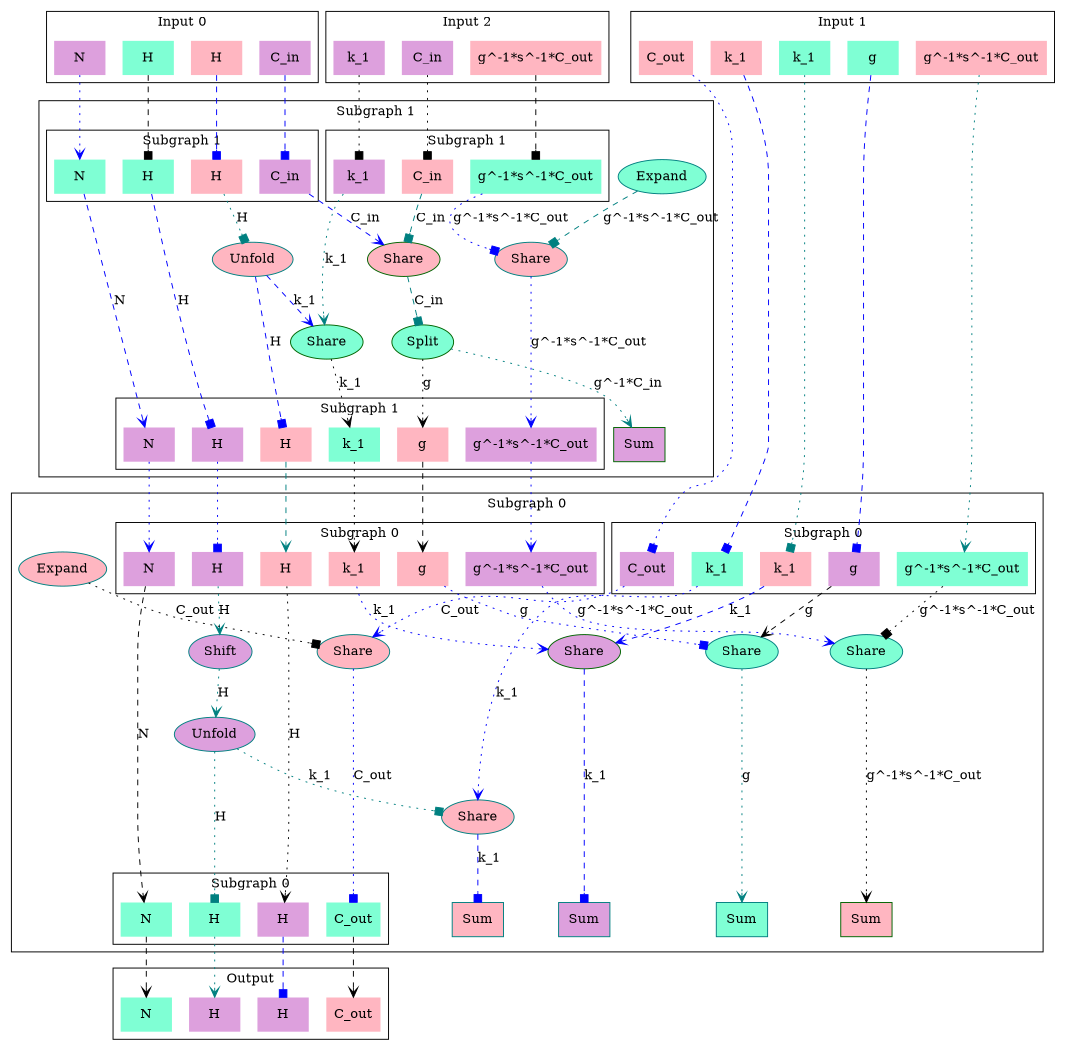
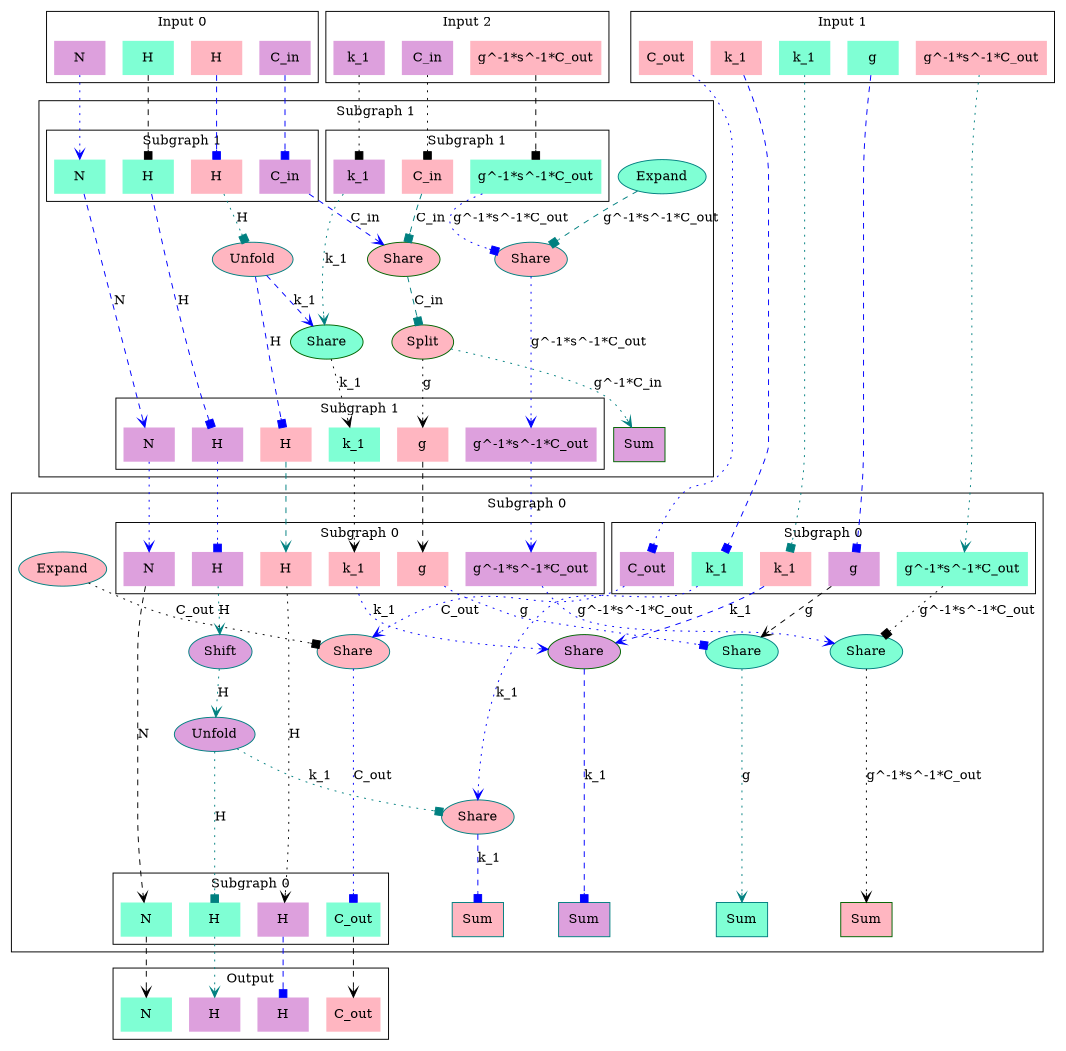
  digraph {
    newrank=true
    node [shape=none style=filled fillcolor=plum color=teal]
    edge [color=blue style=dotted arrowhead=vee]
    n1 [label=N]
    n2 [label=C_in color=darkgreen]
    n3 [label=H fillcolor=aquamarine color=darkgreen]
    n4 [label=H fillcolor=lightpink]
    n5 [label=C_in color=darkgreen]
    n6 [label=k_1]
    n7 [label="g^-1*s^-1*C_out" fillcolor=lightpink color=darkgreen]
    n8 [label=C_out fillcolor=lightpink]
    n9 [label=g fillcolor=aquamarine color=darkgreen]
    n10 [label=k_1 fillcolor=lightpink color=darkgreen]
    n11 [label=k_1 fillcolor=aquamarine]
    n12 [label="g^-1*s^-1*C_out" fillcolor=lightpink]
    n13 [label=Sum shape=box fillcolor=aquamarine]
    n14 [label=Sum shape=box fillcolor=lightpink]
    n15 [label=Sum shape=box]
    n16 [label=Sum shape=box fillcolor=lightpink color=darkgreen]
    n17 [label=N fillcolor=aquamarine color=darkgreen]
    n18 [label=C_out fillcolor=aquamarine color=darkgreen]
    n19 [label=H fillcolor=aquamarine]
    n20 [label=H]
    n21 [label=N]
    n22 [label=g fillcolor=lightpink color=darkgreen]
    n23 [label=H color=darkgreen]
    n24 [label=H fillcolor=lightpink]
    n25 [label=k_1 fillcolor=lightpink color=darkgreen]
    n26 [label="g^-1*s^-1*C_out"]
    n27 [label=C_out color=darkgreen]
    n28 [label=g]
    n29 [label=k_1 fillcolor=aquamarine color=darkgreen]
    n30 [label=k_1 fillcolor=lightpink]
    n31 [label="g^-1*s^-1*C_out" fillcolor=aquamarine]
    n32 [label=Share fillcolor=aquamarine shape=""]
    n33 [label=Shift shape=""]
    n34 [label=Share color=darkgreen shape=""]
    n35 [label=Share fillcolor=aquamarine shape=""]
    n36 [label=Share fillcolor=lightpink shape=""]
    n37 [label=Share fillcolor=lightpink shape=""]
    n38 [label=Expand fillcolor=lightpink shape=""]
    n39 [label=Unfold shape=""]
    n40 [label=Sum shape=box color=darkgreen]
    n41 [label=N]
    n42 [label=g fillcolor=lightpink color=darkgreen]
    n43 [label=H color=darkgreen]
    n44 [label=H fillcolor=lightpink]
    n45 [label=k_1 fillcolor=aquamarine]
    n46 [label="g^-1*s^-1*C_out" color=darkgreen]
    n47 [label=N fillcolor=aquamarine]
    n48 [label=C_in]
    n49 [label=H fillcolor=aquamarine]
    n50 [label=H fillcolor=lightpink color=darkgreen]
    n51 [label=C_in fillcolor=lightpink]
    n52 [label=k_1]
    n53 [label="g^-1*s^-1*C_out" fillcolor=aquamarine color=darkgreen]
    n54 [label=Share fillcolor=lightpink color=darkgreen shape=""]
    n55 [label=Unfold fillcolor=lightpink shape=""]
    n56 [label=Share fillcolor=aquamarine color=darkgreen shape=""]
    n57 [label=Share fillcolor=lightpink shape=""]
-   n58 [label=Split fillcolor=aquamarine color=darkgreen shape=""]
+   n58 [label=Split fillcolor=lightpink color=darkgreen shape=""]
    n59 [label=Expand fillcolor=aquamarine shape=""]
    n60 [label=N fillcolor=aquamarine]
    n61 [label=C_out fillcolor=lightpink]
    n62 [label=H]
    n63 [label=H]
    subgraph sub_1 {
      rank=same
      n1
      n2
      n3
      n4
      n5
      n6
      n7
      n8
      n9
      n10
      n11
      n12
    }
    subgraph cluster_2 {
      label="Subgraph 0"
      n32
      n33
      n34
      n35
      n36
      n37
      n38
      n39
      subgraph sub_3 {
        label="Subgraph 0"
        rank=same
        n13
        n14
        n15
        n16
        n17
        n18
        n19
        n20
      }
      subgraph sub_4 {
        label="Subgraph 0"
        rank=same
        n21
        n22
        n23
        n24
        n25
        n26
        n27
        n28
        n29
        n30
        n31
      }
      subgraph cluster_5 {
        n17
        n18
        n19
        n20
      }
      subgraph cluster_6 {
        n21
        n22
        n23
        n24
        n25
        n26
      }
      subgraph cluster_7 {
        n27
        n28
        n29
        n30
        n31
      }
    }
    subgraph cluster_8 {
      label="Subgraph 1"
      n54
      n55
      n56
      n57
      n58
      n59
      subgraph sub_9 {
        label="Subgraph 1"
        rank=same
        n40
        n41
        n42
        n43
        n44
        n45
        n46
      }
      subgraph sub_10 {
        label="Subgraph 1"
        rank=same
        n47
        n48
        n49
        n50
        n51
        n52
        n53
      }
      subgraph cluster_11 {
        n41
        n42
        n43
        n44
        n45
        n46
      }
      subgraph cluster_12 {
        n47
        n48
        n49
        n50
      }
      subgraph cluster_13 {
        n51
        n52
        n53
      }
    }
    subgraph cluster_14 {
      label="Input 0"
      n1
      n2
      n3
      n4
    }
    subgraph cluster_15 {
      label="Input 2"
      n5
      n6
      n7
    }
    subgraph cluster_16 {
      label="Input 1"
      n8
      n9
      n10
      n11
      n12
    }
    subgraph cluster_17 {
      label=Output
      n60
      n61
      n62
      n63
    }
    n1 -> n47
    n2 -> n48 [style=dashed arrowhead=box]
    n3 -> n49 [color=black style=dashed arrowhead=box]
    n4 -> n50 [style=dashed arrowhead=box]
    n5 -> n51 [color=black arrowhead=box]
    n6 -> n52 [color=black arrowhead=box]
    n7 -> n53 [color=black style=dashed arrowhead=box]
    n8 -> n27 [arrowhead=box]
    n9 -> n28 [style=dashed arrowhead=box]
    n10 -> n29 [style=dashed arrowhead=box]
    n11 -> n30 [color=teal arrowhead=box]
    n12 -> n31 [color=teal]
    n17 -> n60 [color=black style=dashed]
    n18 -> n61 [color=black style=dashed]
    n19 -> n62 [color=teal]
    n20 -> n63 [style=dashed arrowhead=box]
    n21 -> n17 [label=N color=black style=dashed]
    n22 -> n32 [label=g arrowhead=box]
    n23 -> n33 [label=H color=teal]
    n24 -> n20 [label=H color=black]
    n25 -> n34 [label=k_1]
    n26 -> n35 [label="g^-1*s^-1*C_out"]
    n27 -> n36 [label=C_out]
    n28 -> n32 [label=g color=black style=dashed]
    n29 -> n37 [label=k_1]
    n30 -> n34 [label=k_1 style=dashed]
    n31 -> n35 [label="g^-1*s^-1*C_out" color=black arrowhead=box]
    n32 -> n13 [label=g color=teal]
    n33 -> n39 [label=H color=teal]
    n34 -> n15 [label=k_1 style=dashed arrowhead=box]
    n35 -> n16 [label="g^-1*s^-1*C_out" color=black]
    n36 -> n18 [label=C_out arrowhead=box]
    n37 -> n14 [label=k_1 style=dashed arrowhead=box]
    n38 -> n36 [label=C_out color=black arrowhead=box]
    n39 -> n19 [label=H color=teal arrowhead=box]
    n39 -> n37 [label=k_1 color=teal arrowhead=box]
    n41 -> n21
    n42 -> n22 [color=black style=dashed]
    n43 -> n23 [arrowhead=box]
    n44 -> n24 [color=teal style=dashed]
    n45 -> n25 [color=black]
    n46 -> n26
    n47 -> n41 [label=N style=dashed]
    n48 -> n54 [label=C_in style=dashed]
    n49 -> n43 [label=H style=dashed arrowhead=box]
    n50 -> n55 [label=H color=teal arrowhead=box]
    n51 -> n54 [label=C_in color=teal style=dashed arrowhead=box]
    n52 -> n56 [label=k_1 color=teal]
    n53 -> n57 [label="g^-1*s^-1*C_out" arrowhead=box]
    n54 -> n58 [label=C_in color=teal style=dashed arrowhead=box]
    n55 -> n44 [label=H style=dashed arrowhead=box]
    n55 -> n56 [label=k_1 style=dashed]
    n56 -> n45 [label=k_1 color=black]
    n57 -> n46 [label="g^-1*s^-1*C_out"]
    n58 -> n40 [label="g^-1*C_in" color=teal]
    n58 -> n42 [label=g color=black]
    n59 -> n57 [label="g^-1*s^-1*C_out" color=teal style=dashed arrowhead=box]
  }
